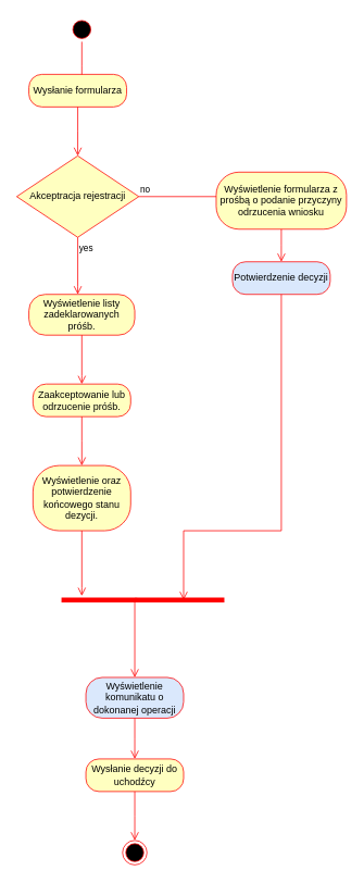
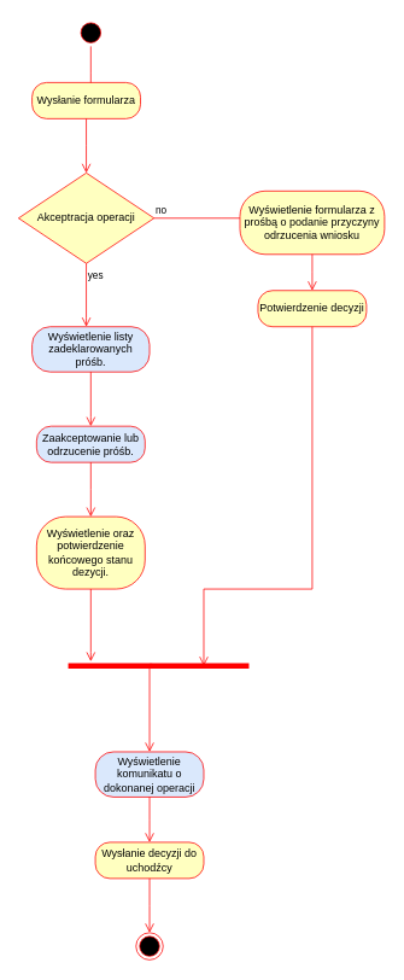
  <mxCell id="0" />
  <mxCell id="1" parent="0" />
  <mxCell id="2" value="" style="ellipse;html=1;shape=startState;fillColor=#000000;strokeColor=#ff0000;" vertex="1" parent="1"><mxGeometry x="85" y="20" width="30" height="30" as="geometry" /></mxCell>
  <mxCell id="3" value="" style="edgeStyle=orthogonalEdgeStyle;html=1;verticalAlign=bottom;endArrow=open;endSize=8;strokeColor=#ff0000;rounded=0;" edge="1" source="2" parent="1"><mxGeometry relative="1" as="geometry"><mxPoint x="100" y="110" as="targetPoint" /></mxGeometry></mxCell>
  <mxCell id="4" value="Wysłanie formularza" style="rounded=1;whiteSpace=wrap;html=1;arcSize=40;fontColor=#000000;fillColor=#ffffc0;strokeColor=#ff0000;" vertex="1" parent="1"><mxGeometry x="35" y="90" width="120" height="40" as="geometry" /></mxCell>
  <mxCell id="5" value="" style="edgeStyle=orthogonalEdgeStyle;html=1;verticalAlign=bottom;endArrow=open;endSize=8;strokeColor=#ff0000;rounded=0;" edge="1" source="4" parent="1"><mxGeometry relative="1" as="geometry"><mxPoint x="95" y="190" as="targetPoint" /></mxGeometry></mxCell>
- <mxCell id="6" value="Akceptracja rejestracji" style="rhombus;whiteSpace=wrap;html=1;fillColor=#ffffc0;strokeColor=#ff0000;" vertex="1" parent="1"><mxGeometry x="20" y="190" width="150" height="100" as="geometry" /></mxCell>
+ <mxCell id="6" value="Akceptracja operacji" style="rhombus;whiteSpace=wrap;html=1;fillColor=#ffffc0;strokeColor=#ff0000;" vertex="1" parent="1"><mxGeometry x="20" y="190" width="150" height="100" as="geometry" /></mxCell>
  <mxCell id="7" value="no" style="edgeStyle=orthogonalEdgeStyle;html=1;align=left;verticalAlign=bottom;endArrow=open;endSize=8;strokeColor=#ff0000;rounded=0;exitX=1;exitY=0.5;exitDx=0;exitDy=0;" edge="1" source="6" parent="1"><mxGeometry x="-1" relative="1" as="geometry"><mxPoint x="285" y="240" as="targetPoint" /><Array as="points"><mxPoint x="245" y="240" /></Array></mxGeometry></mxCell>
  <mxCell id="8" value="yes" style="edgeStyle=orthogonalEdgeStyle;html=1;align=left;verticalAlign=top;endArrow=open;endSize=8;strokeColor=#ff0000;rounded=0;exitX=0.5;exitY=1;exitDx=0;exitDy=0;" edge="1" source="6" parent="1"><mxGeometry x="-1" relative="1" as="geometry"><mxPoint x="95" y="360" as="targetPoint" /><mxPoint x="95" y="500" as="sourcePoint" /><Array as="points"><mxPoint x="95" y="350" /><mxPoint x="95" y="350" /></Array><mxPoint as="offset" /></mxGeometry></mxCell>
  <mxCell id="9" value="Wyświetlenie formularza z prośbą o podanie przyczyny odrzucenia wniosku" style="rounded=1;whiteSpace=wrap;html=1;arcSize=40;fontColor=#000000;fillColor=#ffffc0;strokeColor=#ff0000;" vertex="1" parent="1"><mxGeometry x="265" y="210" width="160" height="70" as="geometry" /></mxCell>
  <mxCell id="10" value="" style="edgeStyle=orthogonalEdgeStyle;html=1;verticalAlign=bottom;endArrow=open;endSize=8;strokeColor=#ff0000;rounded=0;" edge="1" source="9" parent="1"><mxGeometry relative="1" as="geometry"><mxPoint x="345" y="320" as="targetPoint" /></mxGeometry></mxCell>
- <mxCell id="11" value="Potwierdzenie decyzji" style="rounded=1;whiteSpace=wrap;html=1;arcSize=40;fontColor=#000000;fillColor=#dae8fc;strokeColor=#ff0000;" vertex="1" parent="1"><mxGeometry x="285" y="320" width="120" height="40" as="geometry" /></mxCell>
+ <mxCell id="11" value="Potwierdzenie decyzji" style="rounded=1;whiteSpace=wrap;html=1;arcSize=40;fontColor=#000000;fillColor=#ffffc0;strokeColor=#ff0000;" vertex="1" parent="1"><mxGeometry x="285" y="320" width="120" height="40" as="geometry" /></mxCell>
  <mxCell id="12" value="" style="edgeStyle=orthogonalEdgeStyle;html=1;verticalAlign=bottom;endArrow=open;endSize=8;strokeColor=#ff0000;rounded=0;entryX=0.75;entryY=0.5;entryDx=0;entryDy=0;entryPerimeter=0;" edge="1" source="11" parent="1" target="13"><mxGeometry relative="1" as="geometry"><mxPoint x="345" y="620" as="targetPoint" /><Array as="points"><mxPoint x="345" y="650" /><mxPoint x="225" y="650" /></Array></mxGeometry></mxCell>
  <mxCell id="13" value="" style="shape=line;html=1;strokeWidth=6;strokeColor=#ff0000;" vertex="1" parent="1"><mxGeometry x="75" y="730" width="200" height="10" as="geometry" /></mxCell>
- <mxCell id="14" value="Wyświetlenie listy zadeklarowanych próśb." style="rounded=1;whiteSpace=wrap;html=1;arcSize=40;fontColor=#000000;fillColor=#ffffc0;strokeColor=#ff0000;" vertex="1" parent="1"><mxGeometry x="35" y="360" width="130" height="50" as="geometry" /></mxCell>
+ <mxCell id="14" value="Wyświetlenie listy zadeklarowanych próśb." style="rounded=1;whiteSpace=wrap;html=1;arcSize=40;fontColor=#000000;fillColor=#dae8fc;strokeColor=#ff0000;" vertex="1" parent="1"><mxGeometry x="35" y="360" width="130" height="50" as="geometry" /></mxCell>
  <mxCell id="15" value="" style="edgeStyle=orthogonalEdgeStyle;html=1;verticalAlign=bottom;endArrow=open;endSize=8;strokeColor=#ff0000;rounded=0;" edge="1" source="14" parent="1"><mxGeometry relative="1" as="geometry"><mxPoint x="100" y="470" as="targetPoint" /><Array as="points"><mxPoint x="100" y="460" /></Array></mxGeometry></mxCell>
- <mxCell id="16" value="Zaakceptowanie lub odrzucenie próśb." style="rounded=1;whiteSpace=wrap;html=1;arcSize=40;fontColor=#000000;fillColor=#ffffc0;strokeColor=#ff0000;" vertex="1" parent="1"><mxGeometry x="40" y="470" width="120" height="40" as="geometry" /></mxCell>
+ <mxCell id="16" value="Zaakceptowanie lub odrzucenie próśb." style="rounded=1;whiteSpace=wrap;html=1;arcSize=40;fontColor=#000000;fillColor=#dae8fc;strokeColor=#ff0000;" vertex="1" parent="1"><mxGeometry x="40" y="470" width="120" height="40" as="geometry" /></mxCell>
  <mxCell id="17" value="" style="edgeStyle=orthogonalEdgeStyle;html=1;verticalAlign=bottom;endArrow=open;endSize=8;strokeColor=#ff0000;rounded=0;" edge="1" source="16" parent="1"><mxGeometry relative="1" as="geometry"><mxPoint x="100" y="570" as="targetPoint" /></mxGeometry></mxCell>
  <mxCell id="18" value="Wyświetlenie oraz potwierdzenie końcowego stanu dezycji." style="rounded=1;whiteSpace=wrap;html=1;arcSize=40;fontColor=#000000;fillColor=#ffffc0;strokeColor=#ff0000;" vertex="1" parent="1"><mxGeometry x="40" y="570" width="120" height="80" as="geometry" /></mxCell>
  <mxCell id="19" value="" style="edgeStyle=orthogonalEdgeStyle;html=1;verticalAlign=bottom;endArrow=open;endSize=8;strokeColor=#ff0000;rounded=0;" edge="1" source="18" parent="1"><mxGeometry relative="1" as="geometry"><mxPoint x="100" y="730" as="targetPoint" /><Array as="points"><mxPoint x="100" y="720" /></Array></mxGeometry></mxCell>
  <mxCell id="20" value="" style="edgeStyle=orthogonalEdgeStyle;html=1;verticalAlign=bottom;endArrow=open;endSize=8;strokeColor=#ff0000;rounded=0;exitX=0.465;exitY=0.3;exitDx=0;exitDy=0;exitPerimeter=0;" edge="1" source="13" parent="1"><mxGeometry relative="1" as="geometry"><mxPoint x="165" y="830" as="targetPoint" /><mxPoint x="165" y="760" as="sourcePoint" /><Array as="points"><mxPoint x="165" y="733" /></Array></mxGeometry></mxCell>
  <mxCell id="21" value="Wyświetlenie komunikatu o dokonanej operacji" style="rounded=1;whiteSpace=wrap;html=1;arcSize=40;fontColor=#000000;fillColor=#dae8fc;strokeColor=#ff0000;" vertex="1" parent="1"><mxGeometry x="105" y="830" width="120" height="50" as="geometry" /></mxCell>
  <mxCell id="22" value="" style="edgeStyle=orthogonalEdgeStyle;html=1;verticalAlign=bottom;endArrow=open;endSize=8;strokeColor=#ff0000;rounded=0;" edge="1" source="21" parent="1"><mxGeometry relative="1" as="geometry"><mxPoint x="165" y="930" as="targetPoint" /></mxGeometry></mxCell>
  <mxCell id="23" value="Wysłanie decyzji do uchodźcy" style="rounded=1;whiteSpace=wrap;html=1;arcSize=40;fontColor=#000000;fillColor=#ffffc0;strokeColor=#ff0000;" vertex="1" parent="1"><mxGeometry x="105" y="930" width="120" height="40" as="geometry" /></mxCell>
  <mxCell id="24" value="" style="edgeStyle=orthogonalEdgeStyle;html=1;verticalAlign=bottom;endArrow=open;endSize=8;strokeColor=#ff0000;rounded=0;" edge="1" source="23" parent="1"><mxGeometry relative="1" as="geometry"><mxPoint x="165" y="1030" as="targetPoint" /></mxGeometry></mxCell>
  <mxCell id="25" value="" style="ellipse;html=1;shape=endState;fillColor=#000000;strokeColor=#ff0000;" vertex="1" parent="1"><mxGeometry x="150" y="1030" width="30" height="30" as="geometry" /></mxCell>
